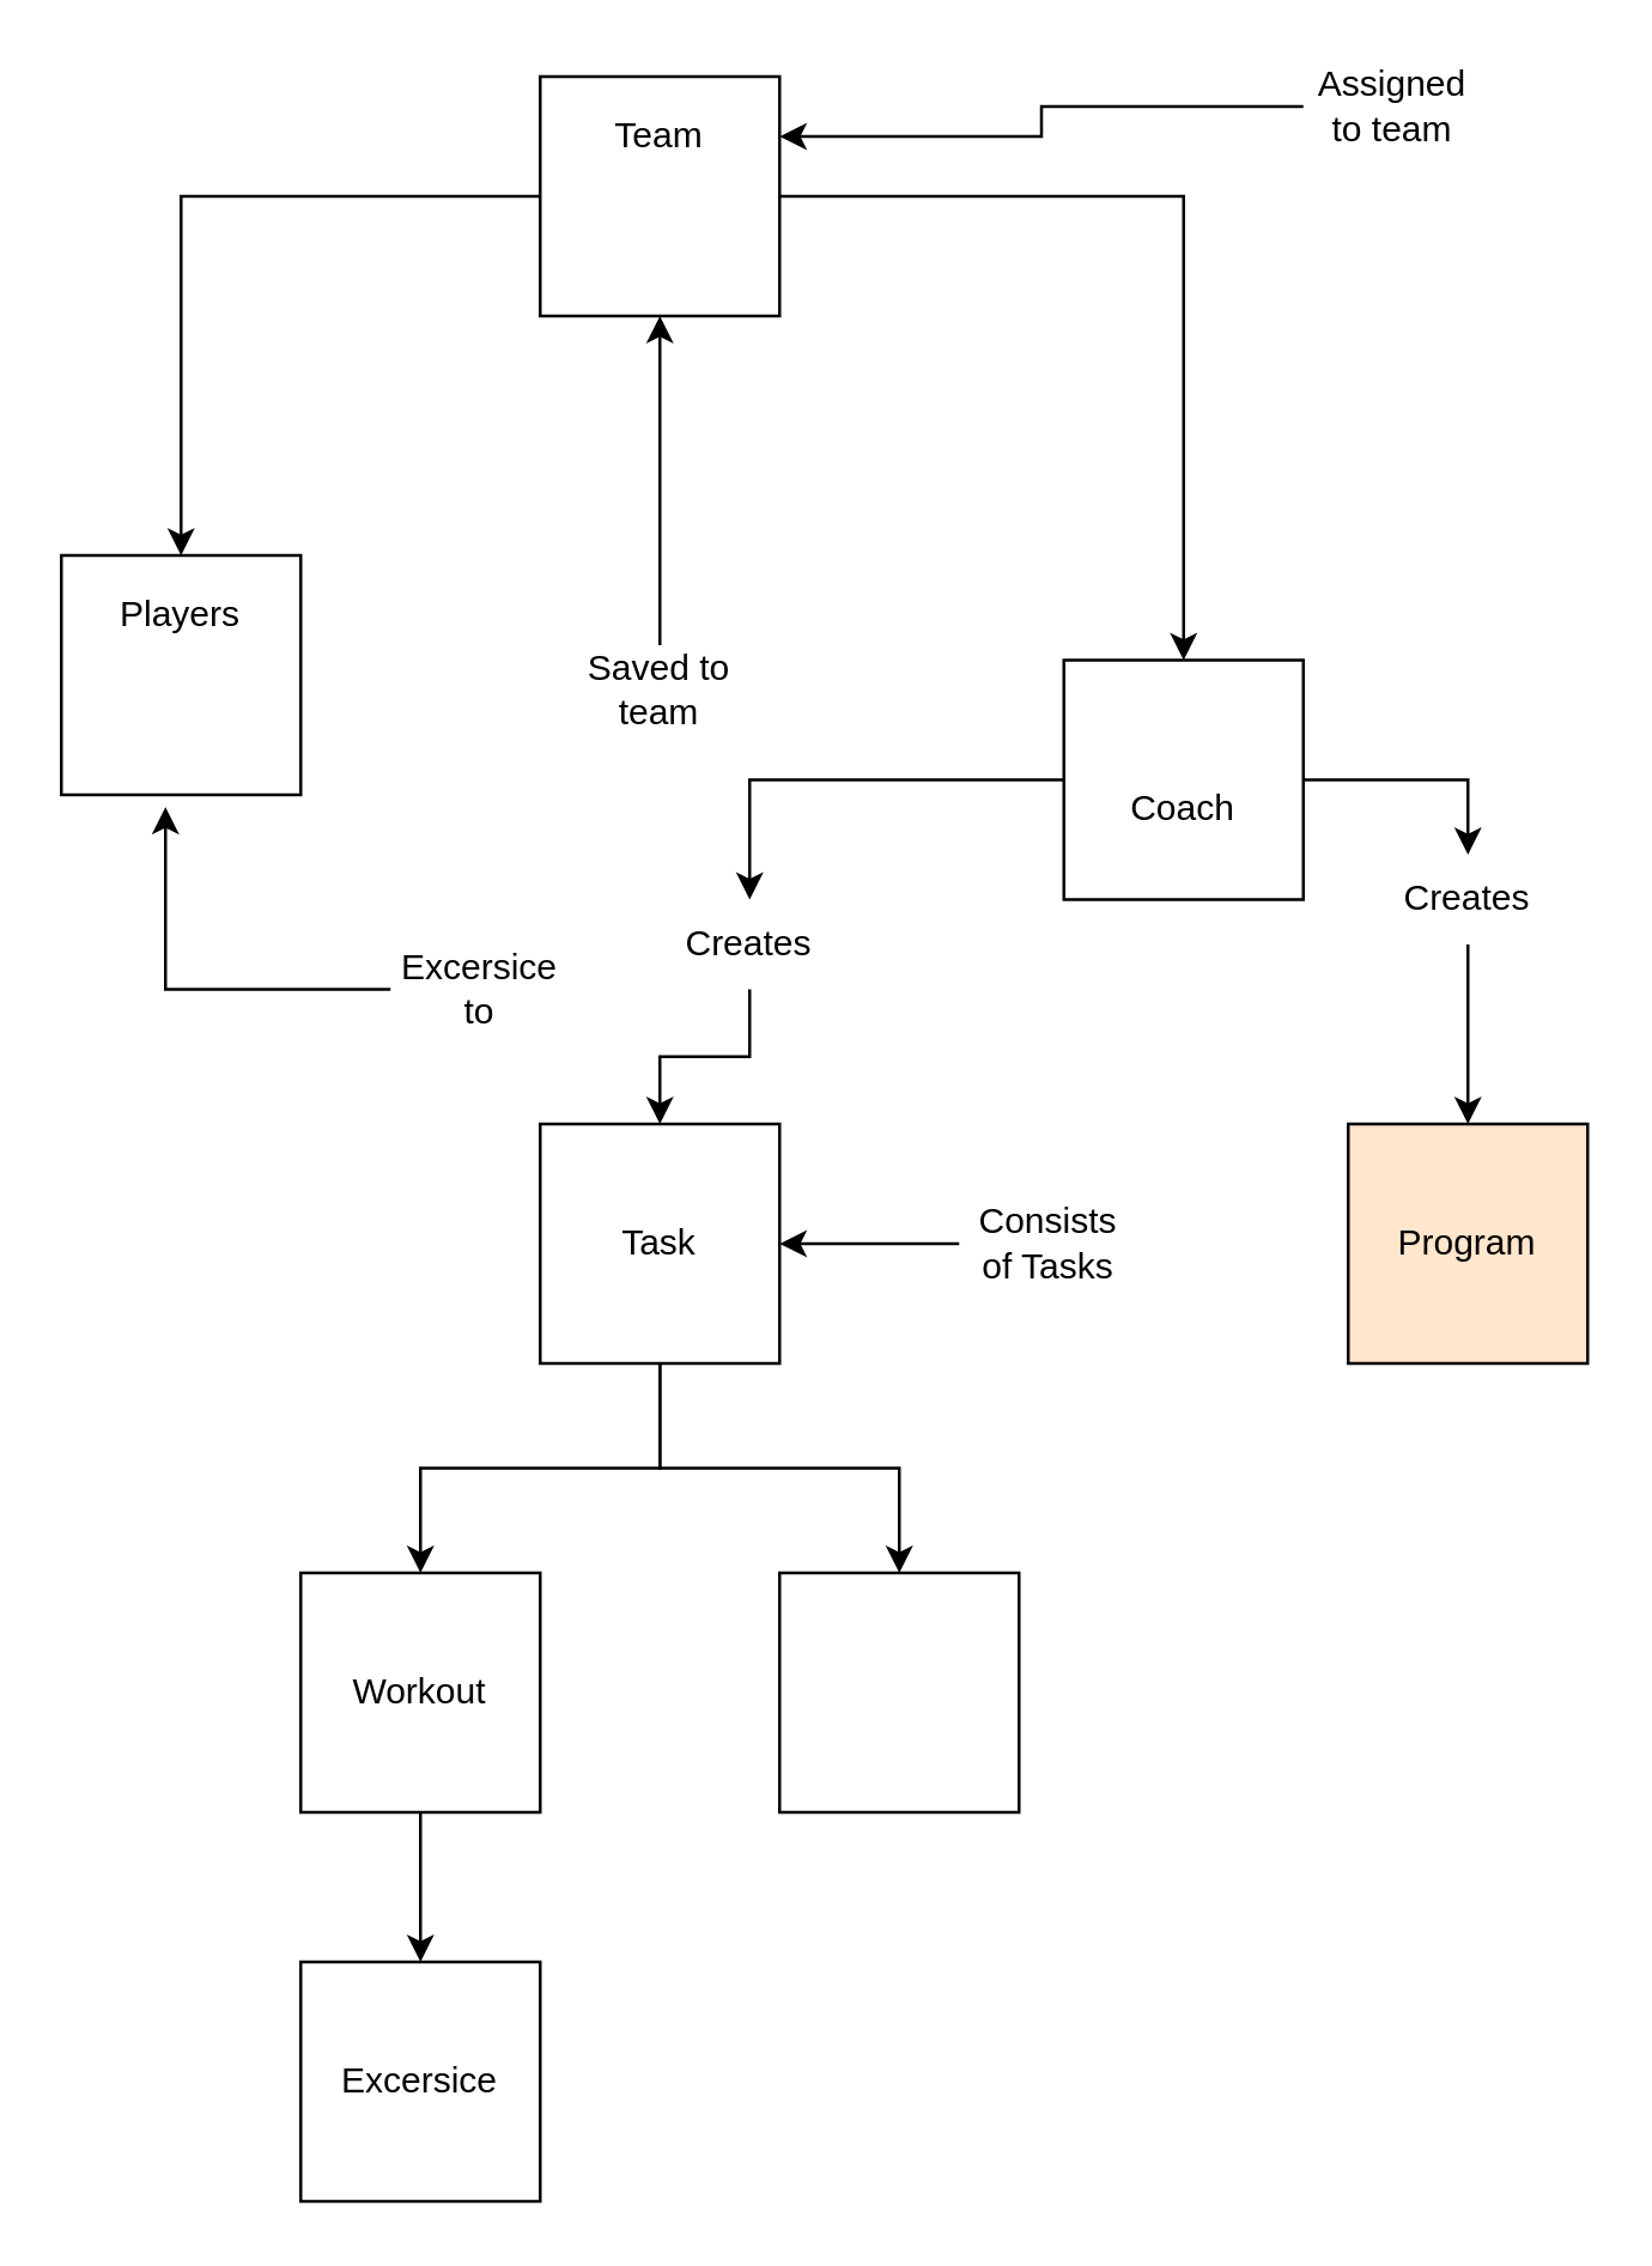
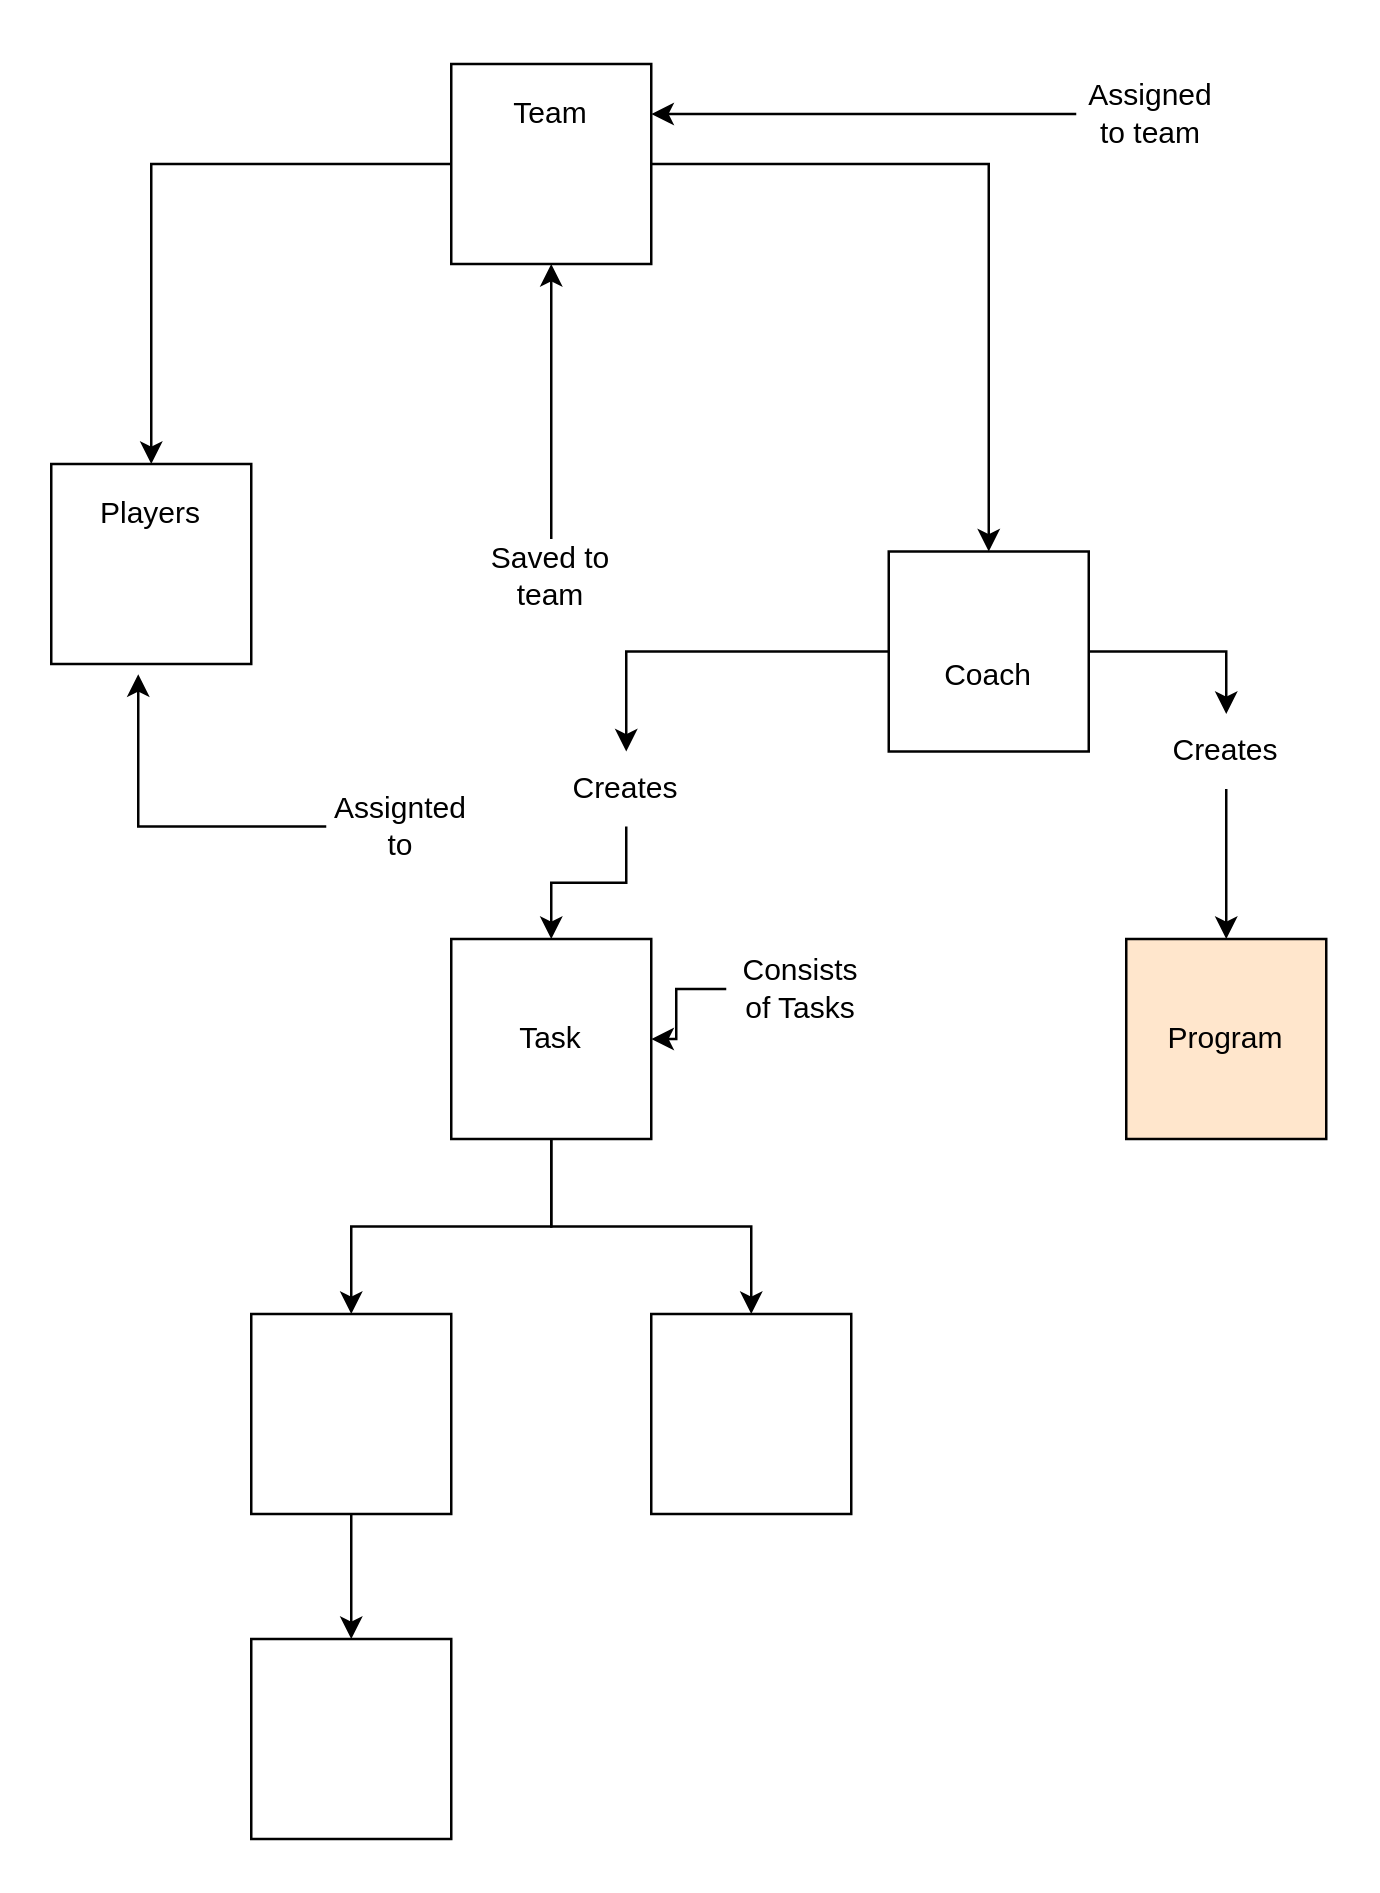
  <mxCell id="0" />
  <mxCell id="1" parent="0" />
  <mxCell id="2" style="edgeStyle=orthogonalEdgeStyle;rounded=0;orthogonalLoop=1;jettySize=auto;html=1;" edge="1" parent="1" source="4" target="8"><mxGeometry relative="1" as="geometry" /></mxCell>
  <mxCell id="3" style="edgeStyle=orthogonalEdgeStyle;rounded=0;orthogonalLoop=1;jettySize=auto;html=1;entryX=0.5;entryY=0;entryDx=0;entryDy=0;" edge="1" parent="1" source="4" target="10"><mxGeometry relative="1" as="geometry" /></mxCell>
  <mxCell id="4" value="" style="whiteSpace=wrap;html=1;aspect=fixed;" vertex="1" parent="1"><mxGeometry x="180" y="375" width="80" height="80" as="geometry" /></mxCell>
  <mxCell id="5" style="edgeStyle=orthogonalEdgeStyle;rounded=0;orthogonalLoop=1;jettySize=auto;html=1;" edge="1" parent="1" source="27" target="15"><mxGeometry relative="1" as="geometry" /></mxCell>
  <mxCell id="6" value="Task" style="text;html=1;align=center;verticalAlign=middle;whiteSpace=wrap;rounded=0;" vertex="1" parent="1"><mxGeometry x="190" y="400" width="60" height="30" as="geometry" /></mxCell>
  <mxCell id="7" value="" style="edgeStyle=orthogonalEdgeStyle;rounded=0;orthogonalLoop=1;jettySize=auto;html=1;" edge="1" parent="1" source="8" target="11"><mxGeometry relative="1" as="geometry" /></mxCell>
  <mxCell id="8" value="" style="whiteSpace=wrap;html=1;aspect=fixed;" vertex="1" parent="1"><mxGeometry x="100" y="525" width="80" height="80" as="geometry" /></mxCell>
- <mxCell id="9" value="Workout" style="text;html=1;align=center;verticalAlign=middle;whiteSpace=wrap;rounded=0;" vertex="1" parent="1"><mxGeometry x="110" y="550" width="60" height="30" as="geometry" /></mxCell>
  <mxCell id="10" value="" style="whiteSpace=wrap;html=1;aspect=fixed;" vertex="1" parent="1"><mxGeometry x="260" y="525" width="80" height="80" as="geometry" /></mxCell>
  <mxCell id="11" value="" style="whiteSpace=wrap;html=1;aspect=fixed;" vertex="1" parent="1"><mxGeometry x="100" y="655" width="80" height="80" as="geometry" /></mxCell>
- <mxCell id="12" value="Excersice" style="text;html=1;align=center;verticalAlign=middle;whiteSpace=wrap;rounded=0;" vertex="1" parent="1"><mxGeometry x="110" y="680" width="60" height="30" as="geometry" /></mxCell>
  <mxCell id="13" value="" style="edgeStyle=orthogonalEdgeStyle;rounded=0;orthogonalLoop=1;jettySize=auto;html=1;" edge="1" parent="1" source="15" target="17"><mxGeometry relative="1" as="geometry" /></mxCell>
  <mxCell id="14" style="edgeStyle=orthogonalEdgeStyle;rounded=0;orthogonalLoop=1;jettySize=auto;html=1;entryX=0.5;entryY=0;entryDx=0;entryDy=0;" edge="1" parent="1" source="15" target="21"><mxGeometry relative="1" as="geometry" /></mxCell>
  <mxCell id="15" value="" style="whiteSpace=wrap;html=1;aspect=fixed;" vertex="1" parent="1"><mxGeometry x="180" y="25" width="80" height="80" as="geometry" /></mxCell>
  <mxCell id="16" value="Team" style="text;html=1;align=center;verticalAlign=middle;whiteSpace=wrap;rounded=0;" vertex="1" parent="1"><mxGeometry x="190" y="30" width="60" height="30" as="geometry" /></mxCell>
  <mxCell id="17" value="" style="whiteSpace=wrap;html=1;aspect=fixed;" vertex="1" parent="1"><mxGeometry x="20" y="185" width="80" height="80" as="geometry" /></mxCell>
  <mxCell id="18" value="Players" style="text;html=1;align=center;verticalAlign=middle;whiteSpace=wrap;rounded=0;" vertex="1" parent="1"><mxGeometry x="30" y="190" width="60" height="30" as="geometry" /></mxCell>
  <mxCell id="19" style="edgeStyle=orthogonalEdgeStyle;rounded=0;orthogonalLoop=1;jettySize=auto;html=1;entryX=0.5;entryY=0;entryDx=0;entryDy=0;" edge="1" parent="1" source="24" target="4"><mxGeometry relative="1" as="geometry" /></mxCell>
  <mxCell id="20" style="edgeStyle=orthogonalEdgeStyle;rounded=0;orthogonalLoop=1;jettySize=auto;html=1;entryX=0.5;entryY=0;entryDx=0;entryDy=0;" edge="1" parent="1" source="33" target="30"><mxGeometry relative="1" as="geometry" /></mxCell>
  <mxCell id="21" value="" style="whiteSpace=wrap;html=1;aspect=fixed;" vertex="1" parent="1"><mxGeometry x="355" y="220" width="80" height="80" as="geometry" /></mxCell>
  <mxCell id="22" value="Coach" style="text;html=1;align=center;verticalAlign=middle;whiteSpace=wrap;rounded=0;" vertex="1" parent="1"><mxGeometry x="365" y="255" width="60" height="30" as="geometry" /></mxCell>
  <mxCell id="23" value="" style="edgeStyle=orthogonalEdgeStyle;rounded=0;orthogonalLoop=1;jettySize=auto;html=1;entryX=0.5;entryY=0;entryDx=0;entryDy=0;" edge="1" parent="1" source="21" target="24"><mxGeometry relative="1" as="geometry"><mxPoint x="280" y="255" as="sourcePoint" /><mxPoint x="220" y="375" as="targetPoint" /></mxGeometry></mxCell>
  <mxCell id="24" value="Creates" style="text;html=1;align=center;verticalAlign=middle;whiteSpace=wrap;rounded=0;" vertex="1" parent="1"><mxGeometry x="220" y="300" width="60" height="30" as="geometry" /></mxCell>
  <mxCell id="25" style="edgeStyle=orthogonalEdgeStyle;rounded=0;orthogonalLoop=1;jettySize=auto;html=1;entryX=0.435;entryY=1.051;entryDx=0;entryDy=0;entryPerimeter=0;" edge="1" parent="1" source="26" target="17"><mxGeometry relative="1" as="geometry" /></mxCell>
- <mxCell id="26" value="Excersice to" style="text;html=1;align=center;verticalAlign=middle;whiteSpace=wrap;rounded=0;" vertex="1" parent="1"><mxGeometry x="130" y="315" width="60" height="30" as="geometry" /></mxCell>
+ <mxCell id="26" value="Assignted to" style="text;html=1;align=center;verticalAlign=middle;whiteSpace=wrap;rounded=0;" vertex="1" parent="1"><mxGeometry x="130" y="315" width="60" height="30" as="geometry" /></mxCell>
  <mxCell id="27" value="Saved to team" style="text;html=1;align=center;verticalAlign=middle;whiteSpace=wrap;rounded=0;" vertex="1" parent="1"><mxGeometry x="190" y="215" width="60" height="30" as="geometry" /></mxCell>
  <mxCell id="28" style="edgeStyle=orthogonalEdgeStyle;rounded=0;orthogonalLoop=1;jettySize=auto;html=1;entryX=1;entryY=0.5;entryDx=0;entryDy=0;" edge="1" parent="1" source="31" target="4"><mxGeometry relative="1" as="geometry" /></mxCell>
  <mxCell id="29" style="edgeStyle=orthogonalEdgeStyle;rounded=0;orthogonalLoop=1;jettySize=auto;html=1;entryX=1;entryY=0.25;entryDx=0;entryDy=0;" edge="1" parent="1" source="34" target="15"><mxGeometry relative="1" as="geometry"><mxPoint x="570" y="45" as="targetPoint" /><Array as="points" /></mxGeometry></mxCell>
  <mxCell id="30" value="Program" style="whiteSpace=wrap;html=1;aspect=fixed;fillColor=#ffe6cc;" vertex="1" parent="1"><mxGeometry x="450" y="375" width="80" height="80" as="geometry" /></mxCell>
- <mxCell id="31" value="Consists of Tasks" style="text;html=1;align=center;verticalAlign=middle;whiteSpace=wrap;rounded=0;" vertex="1" parent="1"><mxGeometry x="320" y="400" width="60" height="30" as="geometry" /></mxCell>
+ <mxCell id="31" value="Consists of Tasks" style="text;html=1;align=center;verticalAlign=middle;whiteSpace=wrap;rounded=0;" vertex="1" parent="1"><mxGeometry x="290" y="380" width="60" height="30" as="geometry" /></mxCell>
  <mxCell id="32" value="" style="edgeStyle=orthogonalEdgeStyle;rounded=0;orthogonalLoop=1;jettySize=auto;html=1;entryX=0.5;entryY=0;entryDx=0;entryDy=0;" edge="1" parent="1" source="21" target="33"><mxGeometry relative="1" as="geometry"><mxPoint x="435" y="260" as="sourcePoint" /><mxPoint x="490" y="375" as="targetPoint" /></mxGeometry></mxCell>
  <mxCell id="33" value="Creates" style="text;html=1;align=center;verticalAlign=middle;whiteSpace=wrap;rounded=0;" vertex="1" parent="1"><mxGeometry x="460" y="285" width="60" height="30" as="geometry" /></mxCell>
- <mxCell id="34" value="Assigned to team" style="text;html=1;align=center;verticalAlign=middle;whiteSpace=wrap;rounded=0;" vertex="1" parent="1"><mxGeometry x="435" y="20" width="60" height="30" as="geometry" /></mxCell>
+ <mxCell id="34" value="Assigned to team" style="text;html=1;align=center;verticalAlign=middle;whiteSpace=wrap;rounded=0;" vertex="1" parent="1"><mxGeometry x="430" y="30" width="60" height="30" as="geometry" /></mxCell>
